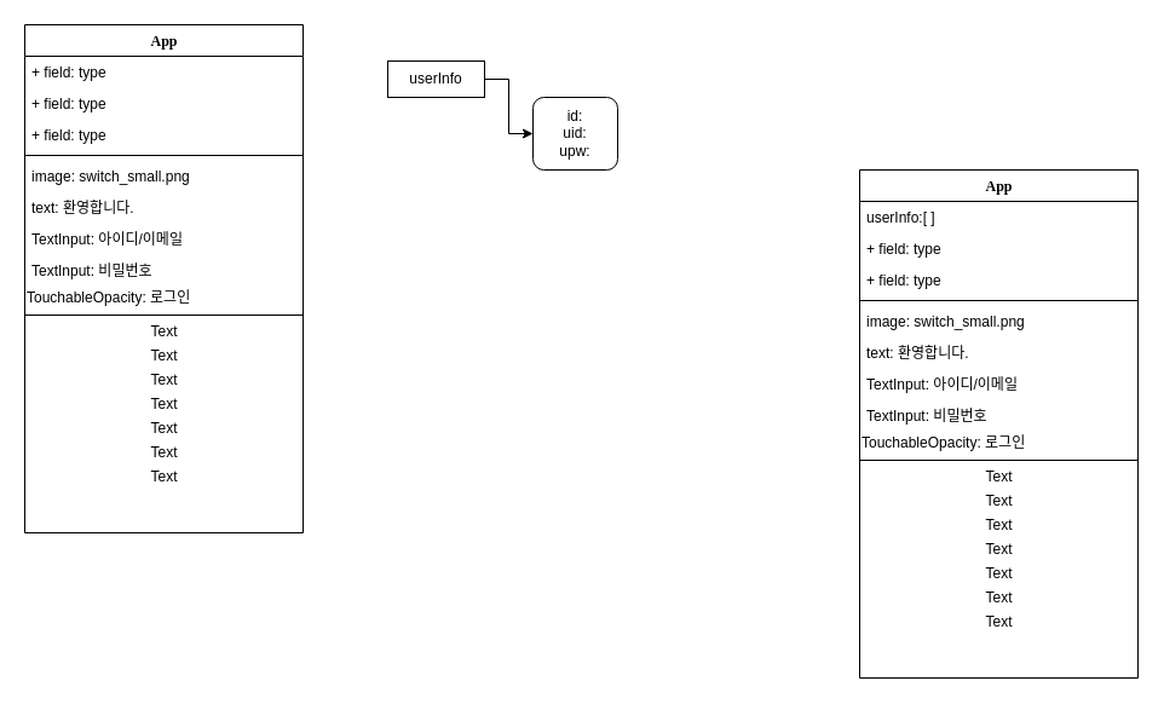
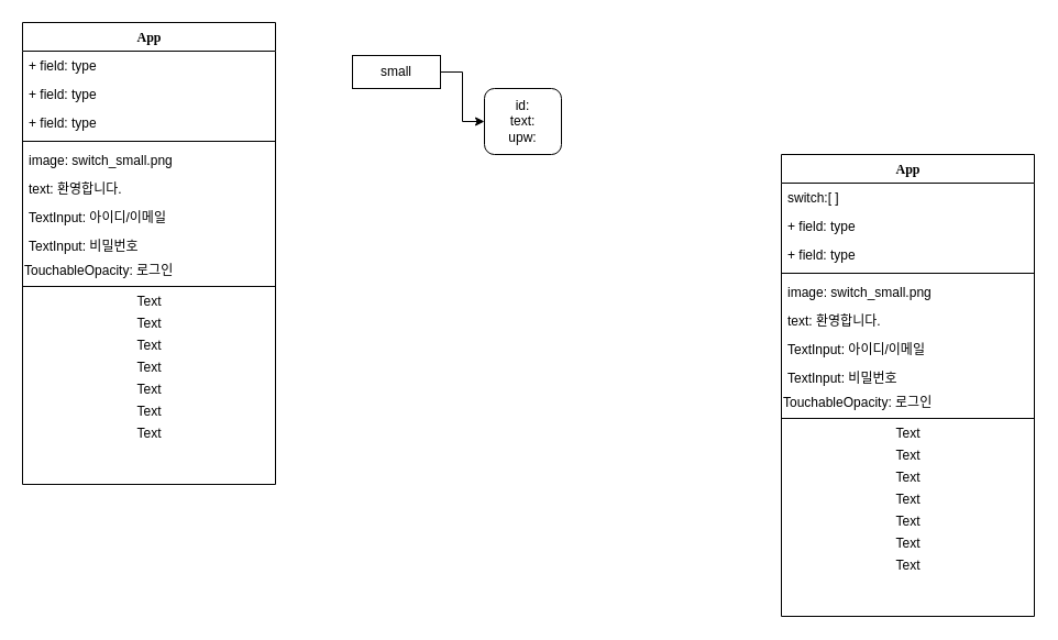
  <mxCell id="0" />
  <mxCell id="1" parent="0" />
  <mxCell id="2" value="App" style="swimlane;html=1;fontStyle=1;align=center;verticalAlign=top;childLayout=stackLayout;horizontal=1;startSize=26;horizontalStack=0;resizeParent=1;resizeLast=0;collapsible=1;marginBottom=0;swimlaneFillColor=#ffffff;rounded=0;shadow=0;comic=0;labelBackgroundColor=none;strokeWidth=1;fillColor=none;fontFamily=Verdana;fontSize=12" parent="1" vertex="1"><mxGeometry x="20" y="20" width="230" height="420" as="geometry" /></mxCell>
  <mxCell id="3" value="+ field: type" style="text;html=1;strokeColor=none;fillColor=none;align=left;verticalAlign=top;spacingLeft=4;spacingRight=4;whiteSpace=wrap;overflow=hidden;rotatable=0;points=[[0,0.5],[1,0.5]];portConstraint=eastwest;" parent="2" vertex="1"><mxGeometry y="26" width="230" height="26" as="geometry" /></mxCell>
  <mxCell id="4" value="+ field: type" style="text;html=1;strokeColor=none;fillColor=none;align=left;verticalAlign=top;spacingLeft=4;spacingRight=4;whiteSpace=wrap;overflow=hidden;rotatable=0;points=[[0,0.5],[1,0.5]];portConstraint=eastwest;" parent="2" vertex="1"><mxGeometry y="52" width="230" height="26" as="geometry" /></mxCell>
  <mxCell id="5" value="+ field: type" style="text;html=1;strokeColor=none;fillColor=none;align=left;verticalAlign=top;spacingLeft=4;spacingRight=4;whiteSpace=wrap;overflow=hidden;rotatable=0;points=[[0,0.5],[1,0.5]];portConstraint=eastwest;" parent="2" vertex="1"><mxGeometry y="78" width="230" height="26" as="geometry" /></mxCell>
  <mxCell id="6" value="" style="line;html=1;strokeWidth=1;fillColor=none;align=left;verticalAlign=middle;spacingTop=-1;spacingLeft=3;spacingRight=3;rotatable=0;labelPosition=right;points=[];portConstraint=eastwest;" parent="2" vertex="1"><mxGeometry y="104" width="230" height="8" as="geometry" /></mxCell>
  <mxCell id="7" value="image: switch_small.png&lt;br&gt;" style="text;html=1;strokeColor=none;fillColor=none;align=left;verticalAlign=top;spacingLeft=4;spacingRight=4;whiteSpace=wrap;overflow=hidden;rotatable=0;points=[[0,0.5],[1,0.5]];portConstraint=eastwest;" parent="2" vertex="1"><mxGeometry y="112" width="230" height="26" as="geometry" /></mxCell>
  <mxCell id="8" value="text: 환영합니다." style="text;html=1;strokeColor=none;fillColor=none;align=left;verticalAlign=top;spacingLeft=4;spacingRight=4;whiteSpace=wrap;overflow=hidden;rotatable=0;points=[[0,0.5],[1,0.5]];portConstraint=eastwest;" parent="2" vertex="1"><mxGeometry y="138" width="230" height="26" as="geometry" /></mxCell>
  <mxCell id="9" value="TextInput: 아이디/이메일" style="text;html=1;strokeColor=none;fillColor=none;align=left;verticalAlign=top;spacingLeft=4;spacingRight=4;whiteSpace=wrap;overflow=hidden;rotatable=0;points=[[0,0.5],[1,0.5]];portConstraint=eastwest;" parent="2" vertex="1"><mxGeometry y="164" width="230" height="26" as="geometry" /></mxCell>
  <mxCell id="10" value="TextInput: 비밀번호" style="text;html=1;strokeColor=none;fillColor=none;align=left;verticalAlign=top;spacingLeft=4;spacingRight=4;whiteSpace=wrap;overflow=hidden;rotatable=0;points=[[0,0.5],[1,0.5]];portConstraint=eastwest;" parent="2" vertex="1"><mxGeometry y="190" width="230" height="26" as="geometry" /></mxCell>
  <mxCell id="11" value="TouchableOpacity: 로그인" style="text;html=1;resizable=0;autosize=1;align=left;verticalAlign=middle;points=[];fillColor=none;strokeColor=none;rounded=0;" parent="2" vertex="1"><mxGeometry y="216" width="230" height="20" as="geometry" /></mxCell>
  <mxCell id="12" value="" style="line;html=1;strokeWidth=1;fillColor=none;align=left;verticalAlign=middle;spacingTop=-1;spacingLeft=3;spacingRight=3;rotatable=0;labelPosition=right;points=[];portConstraint=eastwest;" parent="2" vertex="1"><mxGeometry y="236" width="230" height="8" as="geometry" /></mxCell>
  <mxCell id="13" value="Text" style="text;html=1;resizable=0;autosize=1;align=center;verticalAlign=middle;points=[];fillColor=none;strokeColor=none;rounded=0;" parent="2" vertex="1"><mxGeometry y="244" width="230" height="20" as="geometry" /></mxCell>
  <mxCell id="14" value="Text" style="text;html=1;resizable=0;autosize=1;align=center;verticalAlign=middle;points=[];fillColor=none;strokeColor=none;rounded=0;" parent="2" vertex="1"><mxGeometry y="264" width="230" height="20" as="geometry" /></mxCell>
  <mxCell id="15" value="Text" style="text;html=1;resizable=0;autosize=1;align=center;verticalAlign=middle;points=[];fillColor=none;strokeColor=none;rounded=0;" parent="2" vertex="1"><mxGeometry y="284" width="230" height="20" as="geometry" /></mxCell>
  <mxCell id="16" value="Text" style="text;html=1;resizable=0;autosize=1;align=center;verticalAlign=middle;points=[];fillColor=none;strokeColor=none;rounded=0;" parent="2" vertex="1"><mxGeometry y="304" width="230" height="20" as="geometry" /></mxCell>
  <mxCell id="17" value="Text" style="text;html=1;resizable=0;autosize=1;align=center;verticalAlign=middle;points=[];fillColor=none;strokeColor=none;rounded=0;" parent="2" vertex="1"><mxGeometry y="324" width="230" height="20" as="geometry" /></mxCell>
  <mxCell id="18" value="Text" style="text;html=1;resizable=0;autosize=1;align=center;verticalAlign=middle;points=[];fillColor=none;strokeColor=none;rounded=0;" parent="2" vertex="1"><mxGeometry y="344" width="230" height="20" as="geometry" /></mxCell>
  <mxCell id="19" value="Text" style="text;html=1;resizable=0;autosize=1;align=center;verticalAlign=middle;points=[];fillColor=none;strokeColor=none;rounded=0;" parent="2" vertex="1"><mxGeometry y="364" width="230" height="20" as="geometry" /></mxCell>
  <mxCell id="20" value="App" style="swimlane;html=1;fontStyle=1;align=center;verticalAlign=top;childLayout=stackLayout;horizontal=1;startSize=26;horizontalStack=0;resizeParent=1;resizeLast=0;collapsible=1;marginBottom=0;swimlaneFillColor=#ffffff;rounded=0;shadow=0;comic=0;labelBackgroundColor=none;strokeWidth=1;fillColor=none;fontFamily=Verdana;fontSize=12" parent="1" vertex="1"><mxGeometry x="710" y="140" width="230" height="420" as="geometry" /></mxCell>
- <mxCell id="21" value="userInfo:[ ]" style="text;html=1;strokeColor=none;fillColor=none;align=left;verticalAlign=top;spacingLeft=4;spacingRight=4;whiteSpace=wrap;overflow=hidden;rotatable=0;points=[[0,0.5],[1,0.5]];portConstraint=eastwest;" parent="20" vertex="1"><mxGeometry y="26" width="230" height="26" as="geometry" /></mxCell>
+ <mxCell id="21" value="switch:[ ]" style="text;html=1;strokeColor=none;fillColor=none;align=left;verticalAlign=top;spacingLeft=4;spacingRight=4;whiteSpace=wrap;overflow=hidden;rotatable=0;points=[[0,0.5],[1,0.5]];portConstraint=eastwest;" parent="20" vertex="1"><mxGeometry y="26" width="230" height="26" as="geometry" /></mxCell>
  <mxCell id="22" value="+ field: type" style="text;html=1;strokeColor=none;fillColor=none;align=left;verticalAlign=top;spacingLeft=4;spacingRight=4;whiteSpace=wrap;overflow=hidden;rotatable=0;points=[[0,0.5],[1,0.5]];portConstraint=eastwest;" parent="20" vertex="1"><mxGeometry y="52" width="230" height="26" as="geometry" /></mxCell>
  <mxCell id="23" value="+ field: type" style="text;html=1;strokeColor=none;fillColor=none;align=left;verticalAlign=top;spacingLeft=4;spacingRight=4;whiteSpace=wrap;overflow=hidden;rotatable=0;points=[[0,0.5],[1,0.5]];portConstraint=eastwest;" parent="20" vertex="1"><mxGeometry y="78" width="230" height="26" as="geometry" /></mxCell>
  <mxCell id="24" value="" style="line;html=1;strokeWidth=1;fillColor=none;align=left;verticalAlign=middle;spacingTop=-1;spacingLeft=3;spacingRight=3;rotatable=0;labelPosition=right;points=[];portConstraint=eastwest;" parent="20" vertex="1"><mxGeometry y="104" width="230" height="8" as="geometry" /></mxCell>
  <mxCell id="25" value="image: switch_small.png&lt;br&gt;" style="text;html=1;strokeColor=none;fillColor=none;align=left;verticalAlign=top;spacingLeft=4;spacingRight=4;whiteSpace=wrap;overflow=hidden;rotatable=0;points=[[0,0.5],[1,0.5]];portConstraint=eastwest;" parent="20" vertex="1"><mxGeometry y="112" width="230" height="26" as="geometry" /></mxCell>
  <mxCell id="26" value="text: 환영합니다." style="text;html=1;strokeColor=none;fillColor=none;align=left;verticalAlign=top;spacingLeft=4;spacingRight=4;whiteSpace=wrap;overflow=hidden;rotatable=0;points=[[0,0.5],[1,0.5]];portConstraint=eastwest;" parent="20" vertex="1"><mxGeometry y="138" width="230" height="26" as="geometry" /></mxCell>
  <mxCell id="27" value="TextInput: 아이디/이메일" style="text;html=1;strokeColor=none;fillColor=none;align=left;verticalAlign=top;spacingLeft=4;spacingRight=4;whiteSpace=wrap;overflow=hidden;rotatable=0;points=[[0,0.5],[1,0.5]];portConstraint=eastwest;" parent="20" vertex="1"><mxGeometry y="164" width="230" height="26" as="geometry" /></mxCell>
  <mxCell id="28" value="TextInput: 비밀번호" style="text;html=1;strokeColor=none;fillColor=none;align=left;verticalAlign=top;spacingLeft=4;spacingRight=4;whiteSpace=wrap;overflow=hidden;rotatable=0;points=[[0,0.5],[1,0.5]];portConstraint=eastwest;" parent="20" vertex="1"><mxGeometry y="190" width="230" height="26" as="geometry" /></mxCell>
  <mxCell id="29" value="TouchableOpacity: 로그인" style="text;html=1;resizable=0;autosize=1;align=left;verticalAlign=middle;points=[];fillColor=none;strokeColor=none;rounded=0;" parent="20" vertex="1"><mxGeometry y="216" width="230" height="20" as="geometry" /></mxCell>
  <mxCell id="30" value="" style="line;html=1;strokeWidth=1;fillColor=none;align=left;verticalAlign=middle;spacingTop=-1;spacingLeft=3;spacingRight=3;rotatable=0;labelPosition=right;points=[];portConstraint=eastwest;" parent="20" vertex="1"><mxGeometry y="236" width="230" height="8" as="geometry" /></mxCell>
  <mxCell id="31" value="Text" style="text;html=1;resizable=0;autosize=1;align=center;verticalAlign=middle;points=[];fillColor=none;strokeColor=none;rounded=0;" parent="20" vertex="1"><mxGeometry y="244" width="230" height="20" as="geometry" /></mxCell>
  <mxCell id="32" value="Text" style="text;html=1;resizable=0;autosize=1;align=center;verticalAlign=middle;points=[];fillColor=none;strokeColor=none;rounded=0;" parent="20" vertex="1"><mxGeometry y="264" width="230" height="20" as="geometry" /></mxCell>
  <mxCell id="33" value="Text" style="text;html=1;resizable=0;autosize=1;align=center;verticalAlign=middle;points=[];fillColor=none;strokeColor=none;rounded=0;" parent="20" vertex="1"><mxGeometry y="284" width="230" height="20" as="geometry" /></mxCell>
  <mxCell id="34" value="Text" style="text;html=1;resizable=0;autosize=1;align=center;verticalAlign=middle;points=[];fillColor=none;strokeColor=none;rounded=0;" parent="20" vertex="1"><mxGeometry y="304" width="230" height="20" as="geometry" /></mxCell>
  <mxCell id="35" value="Text" style="text;html=1;resizable=0;autosize=1;align=center;verticalAlign=middle;points=[];fillColor=none;strokeColor=none;rounded=0;" parent="20" vertex="1"><mxGeometry y="324" width="230" height="20" as="geometry" /></mxCell>
  <mxCell id="36" value="Text" style="text;html=1;resizable=0;autosize=1;align=center;verticalAlign=middle;points=[];fillColor=none;strokeColor=none;rounded=0;" parent="20" vertex="1"><mxGeometry y="344" width="230" height="20" as="geometry" /></mxCell>
  <mxCell id="37" value="Text" style="text;html=1;resizable=0;autosize=1;align=center;verticalAlign=middle;points=[];fillColor=none;strokeColor=none;rounded=0;" parent="20" vertex="1"><mxGeometry y="364" width="230" height="20" as="geometry" /></mxCell>
  <mxCell id="38" style="edgeStyle=orthogonalEdgeStyle;rounded=0;orthogonalLoop=1;jettySize=auto;html=1;exitX=1;exitY=0.5;exitDx=0;exitDy=0;entryX=0;entryY=0.5;entryDx=0;entryDy=0;" parent="1" source="39" target="40" edge="1"><mxGeometry relative="1" as="geometry"><mxPoint x="530" y="80" as="targetPoint" /></mxGeometry></mxCell>
- <mxCell id="39" value="userInfo" style="rounded=0;whiteSpace=wrap;html=1;" parent="1" vertex="1"><mxGeometry x="320" y="50" width="80" height="30" as="geometry" /></mxCell>
- <mxCell id="40" value="id:&lt;br&gt;uid:&lt;br&gt;upw:&lt;br&gt;" style="rounded=1;whiteSpace=wrap;html=1;" parent="1" vertex="1"><mxGeometry x="440" y="80" width="70" height="60" as="geometry" /></mxCell>
+ <mxCell id="39" value="small" style="rounded=0;whiteSpace=wrap;html=1;" parent="1" vertex="1"><mxGeometry x="320" y="50" width="80" height="30" as="geometry" /></mxCell>
+ <mxCell id="40" value="id:&lt;br&gt;text:&lt;br&gt;upw:&lt;br&gt;" style="rounded=1;whiteSpace=wrap;html=1;" parent="1" vertex="1"><mxGeometry x="440" y="80" width="70" height="60" as="geometry" /></mxCell>
